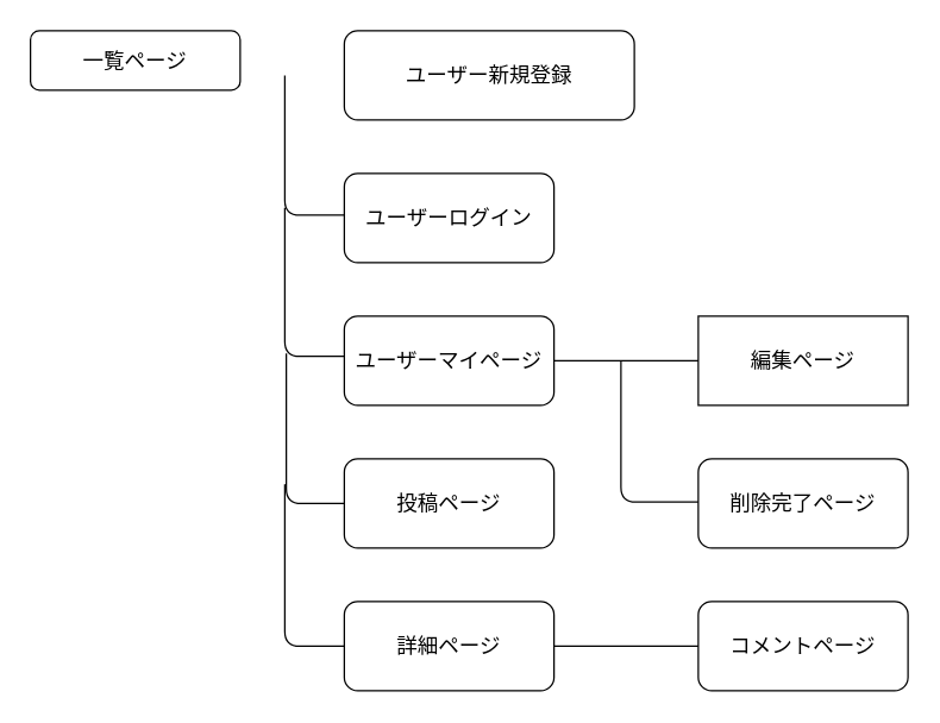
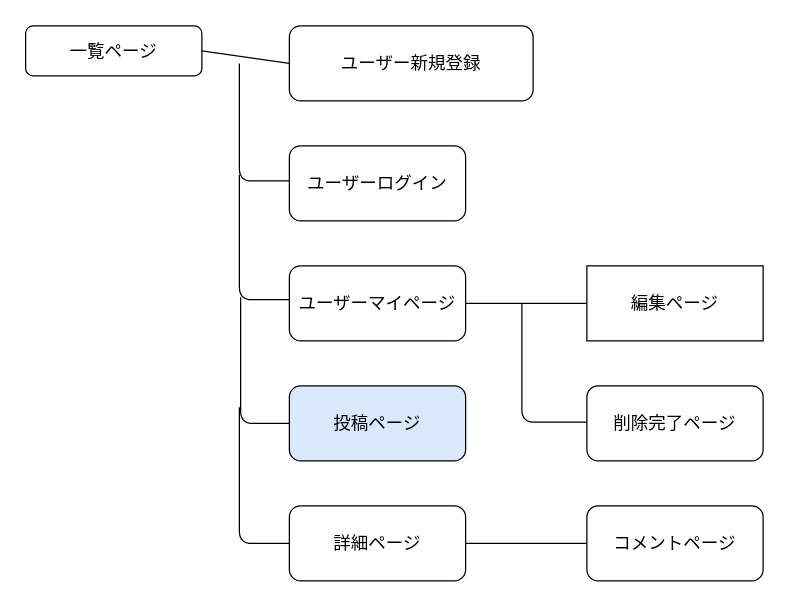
  <mxCell id="0" />
  <mxCell id="1" parent="0" />
  <mxCell id="2" value="&lt;font style=&quot;font-size: 14px;&quot;&gt;一覧ページ&lt;/font&gt;" style="rounded=1;whiteSpace=wrap;html=1;" parent="1" vertex="1"><mxGeometry x="20" y="20" width="141" height="40" as="geometry" /></mxCell>
  <mxCell id="3" value="ユーザーログイン" style="rounded=1;whiteSpace=wrap;html=1;fontSize=14;" parent="1" vertex="1"><mxGeometry x="231" y="116" width="141" height="60" as="geometry" /></mxCell>
  <mxCell id="4" value="ユーザー新規登録" style="rounded=1;whiteSpace=wrap;html=1;fontSize=14;" parent="1" vertex="1"><mxGeometry x="231" y="20" width="195" height="60" as="geometry" /></mxCell>
+ <mxCell id="5" value="" style="endArrow=none;html=1;entryX=0;entryY=0.5;entryDx=0;entryDy=0;exitX=1;exitY=0.5;exitDx=0;exitDy=0;" edge="1" parent="1" source="2" target="4"><mxGeometry width="50" height="50" relative="1" as="geometry"><mxPoint x="161" y="56" as="sourcePoint" /><mxPoint x="211" y="6" as="targetPoint" /></mxGeometry></mxCell>
  <mxCell id="6" value="" style="endArrow=none;html=1;" edge="1" parent="1"><mxGeometry width="50" height="50" relative="1" as="geometry"><mxPoint x="191" y="50" as="sourcePoint" /><mxPoint x="231" y="144" as="targetPoint" /><Array as="points"><mxPoint x="191" y="144" /></Array></mxGeometry></mxCell>
  <mxCell id="7" value="&lt;font style=&quot;font-size: 14px;&quot;&gt;ユーザーマイページ&lt;/font&gt;" style="rounded=1;whiteSpace=wrap;html=1;" vertex="1" parent="1"><mxGeometry x="231" y="212" width="141" height="60" as="geometry" /></mxCell>
  <mxCell id="8" value="" style="endArrow=none;html=1;" edge="1" parent="1"><mxGeometry width="50" height="50" relative="1" as="geometry"><mxPoint x="191" y="139" as="sourcePoint" /><mxPoint x="231" y="239" as="targetPoint" /><Array as="points"><mxPoint x="191" y="239" /></Array></mxGeometry></mxCell>
- <mxCell id="9" value="&lt;font style=&quot;font-size: 14px;&quot;&gt;投稿ページ&lt;/font&gt;" style="rounded=1;whiteSpace=wrap;html=1;" vertex="1" parent="1"><mxGeometry x="231" y="308" width="141" height="60" as="geometry" /></mxCell>
+ <mxCell id="9" value="&lt;font style=&quot;font-size: 14px;&quot;&gt;投稿ページ&lt;/font&gt;" style="rounded=1;whiteSpace=wrap;html=1;fillColor=#dae8fc;" vertex="1" parent="1"><mxGeometry x="231" y="308" width="141" height="60" as="geometry" /></mxCell>
  <mxCell id="10" value="" style="endArrow=none;html=1;fontSize=14;" edge="1" parent="1"><mxGeometry width="50" height="50" relative="1" as="geometry"><mxPoint x="192" y="237" as="sourcePoint" /><mxPoint x="231" y="338" as="targetPoint" /><Array as="points"><mxPoint x="192" y="338" /></Array></mxGeometry></mxCell>
  <mxCell id="11" value="詳細ページ" style="rounded=1;whiteSpace=wrap;html=1;fontSize=14;" vertex="1" parent="1"><mxGeometry x="231" y="404" width="141" height="60" as="geometry" /></mxCell>
  <mxCell id="12" value="" style="endArrow=none;html=1;fontSize=14;" edge="1" parent="1"><mxGeometry width="50" height="50" relative="1" as="geometry"><mxPoint x="191" y="325" as="sourcePoint" /><mxPoint x="231" y="434" as="targetPoint" /><Array as="points"><mxPoint x="191" y="434" /></Array></mxGeometry></mxCell>
  <mxCell id="13" value="編集ページ" style="whiteSpace=wrap;html=1;fontSize=14;rounded=0;" vertex="1" parent="1"><mxGeometry x="469" y="212" width="141" height="60" as="geometry" /></mxCell>
  <mxCell id="14" value="削除完了ページ" style="rounded=1;whiteSpace=wrap;html=1;fontSize=14;" vertex="1" parent="1"><mxGeometry x="469" y="308" width="141" height="60" as="geometry" /></mxCell>
  <mxCell id="15" value="" style="endArrow=none;html=1;fontSize=14;entryX=0;entryY=0.5;entryDx=0;entryDy=0;" edge="1" parent="1" target="13"><mxGeometry width="50" height="50" relative="1" as="geometry"><mxPoint x="372" y="242" as="sourcePoint" /><mxPoint x="467" y="242" as="targetPoint" /></mxGeometry></mxCell>
  <mxCell id="16" value="コメントページ" style="rounded=1;whiteSpace=wrap;html=1;fontSize=14;" vertex="1" parent="1"><mxGeometry x="469" y="404" width="141" height="60" as="geometry" /></mxCell>
  <mxCell id="17" value="" style="endArrow=none;html=1;fontSize=14;" edge="1" parent="1"><mxGeometry width="50" height="50" relative="1" as="geometry"><mxPoint x="417" y="242" as="sourcePoint" /><mxPoint x="469" y="337" as="targetPoint" /><Array as="points"><mxPoint x="417" y="337" /></Array></mxGeometry></mxCell>
  <mxCell id="18" value="" style="endArrow=none;html=1;fontSize=14;exitX=1;exitY=0.5;exitDx=0;exitDy=0;" edge="1" parent="1" source="11"><mxGeometry width="50" height="50" relative="1" as="geometry"><mxPoint x="419" y="484" as="sourcePoint" /><mxPoint x="469" y="434" as="targetPoint" /></mxGeometry></mxCell>
